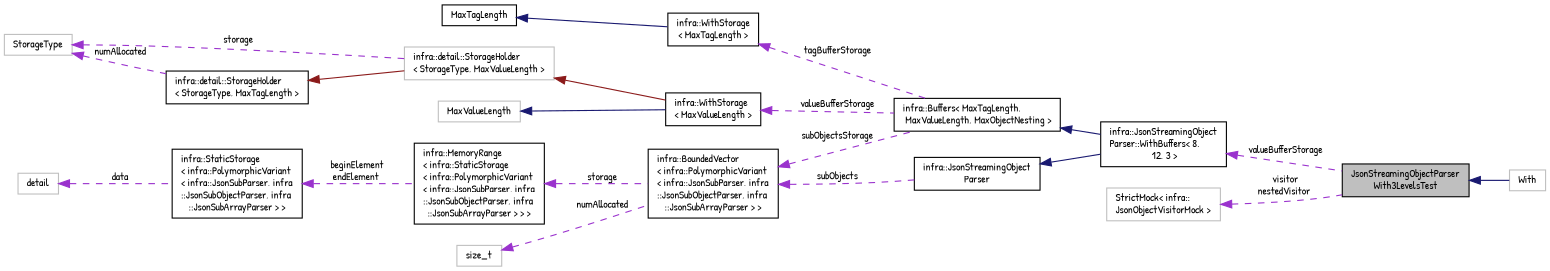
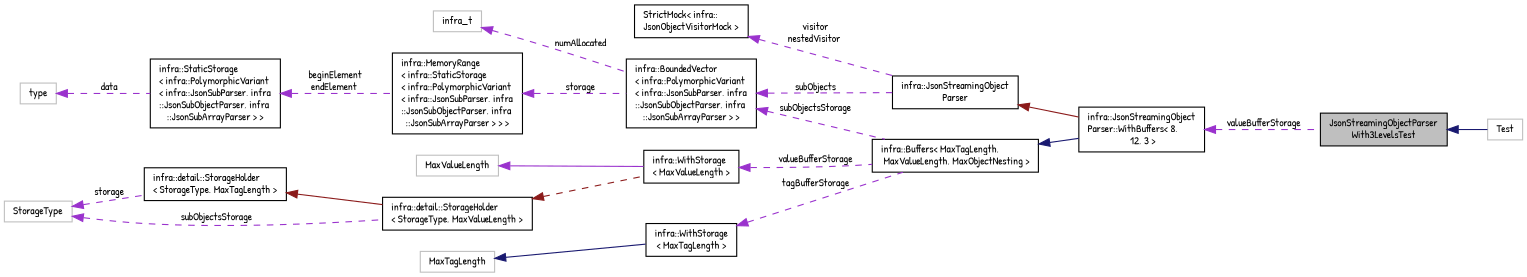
  digraph {
    fontname="Patrick Hand"
    rankdir=LR
    node [color=black fillcolor=white fontname="Patrick Hand" fontsize=10 shape=record style=filled]
    edge [color=darkorchid3 dir=back fontname="Patrick Hand" fontsize=10 labelfontname=Helvetica labelfontsize=10 style=dashed]
    n1 [fillcolor=grey75 fontcolor=black height=0.2 label="JsonStreamingObjectParser\lWith3LevelsTest" width=0.4]
-   n2 [color=grey75 height=0.2 label=With width=0.4]
+   n2 [color=grey75 height=0.2 label=Test width=0.4]
    n3 [height=0.2 label="infra::JsonStreamingObject\lParser::WithBuffers\< 8,\l 12, 3 \>" width=0.4]
    n4 [height=0.2 label="infra::Buffers\< MaxTagLength,\l MaxValueLength, MaxObjectNesting \>" width=0.4]
    n5 [height=0.2 label="infra::WithStorage\l\< MaxValueLength \>" width=0.4]
-   n6 [color=grey75 height=0.2 label="infra::detail::StorageHolder\l\< StorageType, MaxValueLength \>" width=0.4]
+   n6 [height=0.2 label="infra::detail::StorageHolder\l\< StorageType, MaxValueLength \>" width=0.4]
    n7 [color=grey75 height=0.2 label=StorageType width=0.4]
    n8 [height=0.2 label="infra::detail::StorageHolder\l\< StorageType, MaxTagLength \>" width=0.4]
    n9 [color=grey75 height=0.2 label=MaxValueLength width=0.4]
    n10 [height=0.2 label="infra::BoundedVector\l\< infra::PolymorphicVariant\l\< infra::JsonSubParser, infra\l::JsonSubObjectParser, infra\l::JsonSubArrayParser \> \>" width=0.4]
    n11 [height=0.2 label="infra::JsonStreamingObject\lParser" width=0.4]
    n12 [height=0.2 label="infra::MemoryRange\l\< infra::StaticStorage\l\< infra::PolymorphicVariant\l\< infra::JsonSubParser, infra\l::JsonSubObjectParser, infra\l::JsonSubArrayParser \> \> \>" width=0.4]
    n13 [height=0.2 label="infra::StaticStorage\l\< infra::PolymorphicVariant\l\< infra::JsonSubParser, infra\l::JsonSubObjectParser, infra\l::JsonSubArrayParser \> \>" width=0.4]
-   n14 [color=grey75 height=0.2 label=detail width=0.4]
-   n15 [color=grey75 height=0.2 label=size_t width=0.4]
+   n14 [color=grey75 height=0.2 label=type width=0.4]
+   n15 [color=grey75 height=0.2 label=infra_t width=0.4]
    n16 [height=0.2 label="infra::WithStorage\l\< MaxTagLength \>" width=0.4]
-   n17 [height=0.2 label=MaxTagLength width=0.4]
-   n18 [color=grey75 height=0.2 label="StrictMock\< infra::\lJsonObjectVisitorMock \>" width=0.4]
+   n17 [color=grey75 height=0.2 label=MaxTagLength width=0.4]
+   n18 [height=0.2 label="StrictMock\< infra::\lJsonObjectVisitorMock \>" width=0.4]
    n1 -> n2 [color=midnightblue style=solid]
    n3 -> n1 [label=" valueBufferStorage"]
    n4 -> n3 [color=midnightblue style=solid]
    n5 -> n4 [label=" valueBufferStorage"]
-   n6 -> n5 [color=firebrick4 style=solid]
-   n7 -> n6 [label=" storage"]
-   n7 -> n8 [label=" numAllocated"]
+   n6 -> n5 [color=firebrick4]
+   n7 -> n6 [label=" subObjectsStorage"]
+   n7 -> n8 [label=" storage"]
    n8 -> n6 [color=firebrick4 style=solid]
-   n9 -> n5 [color=midnightblue style=solid]
+   n9 -> n5 [style=solid]
    n10 -> n4 [label=" subObjectsStorage"]
    n10 -> n11 [label=" subObjects"]
-   n11 -> n3 [color=midnightblue style=solid]
+   n11 -> n3 [color=firebrick4 style=solid]
    n12 -> n10 [label=" storage"]
    n13 -> n12 [label=" beginElement\nendElement"]
    n14 -> n13 [label=" data"]
    n15 -> n10 [label=" numAllocated"]
    n16 -> n4 [label=" tagBufferStorage"]
    n17 -> n16 [color=midnightblue style=solid]
-   n18 -> n1 [label=" visitor\nnestedVisitor"]
+   n18 -> n11 [label=" visitor\nnestedVisitor"]
  }
